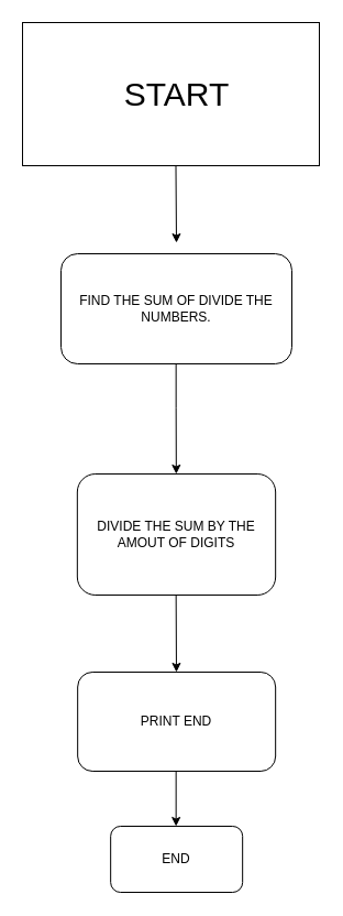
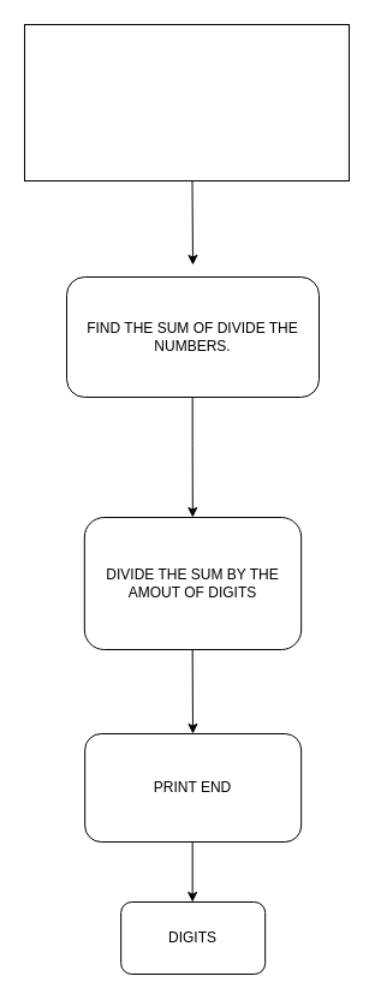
  <mxCell id="0" />
  <mxCell id="1" parent="0" />
  <mxCell id="2" value="" style="rounded=0;whiteSpace=wrap;html=1;" vertex="1" parent="1"><mxGeometry x="20" y="20" width="270" height="130" as="geometry" /></mxCell>
- <mxCell id="3" value="&lt;font style=&quot;font-size: 30px;&quot;&gt;START&lt;/font&gt;" style="text;html=1;align=center;verticalAlign=middle;resizable=0;points=[];autosize=1;strokeColor=none;fillColor=none;" vertex="1" parent="1"><mxGeometry x="100" y="60" width="120" height="50" as="geometry" /></mxCell>
  <mxCell id="4" value="" style="endArrow=classic;html=1;rounded=0;" edge="1" parent="1"><mxGeometry width="50" height="50" relative="1" as="geometry"><mxPoint x="159.5" y="150" as="sourcePoint" /><mxPoint x="160" y="220" as="targetPoint" /></mxGeometry></mxCell>
  <mxCell id="5" value="FIND THE SUM OF DIVIDE THE NUMBERS." style="rounded=1;whiteSpace=wrap;html=1;" vertex="1" parent="1"><mxGeometry x="55" y="230" width="210" height="100" as="geometry" /></mxCell>
  <mxCell id="6" value="" style="endArrow=classic;html=1;rounded=0;" edge="1" parent="1" target="7"><mxGeometry width="50" height="50" relative="1" as="geometry"><mxPoint x="159.66" y="330" as="sourcePoint" /><mxPoint x="159.66" y="400" as="targetPoint" /><Array as="points"><mxPoint x="159.66" y="370" /></Array></mxGeometry></mxCell>
  <mxCell id="7" value="DIVIDE THE SUM BY THE AMOUT OF DIGITS" style="rounded=1;whiteSpace=wrap;html=1;" vertex="1" parent="1"><mxGeometry x="69.83" y="430" width="180.34" height="110" as="geometry" /></mxCell>
  <mxCell id="8" value="" style="endArrow=classic;html=1;rounded=0;" edge="1" parent="1" target="9"><mxGeometry width="50" height="50" relative="1" as="geometry"><mxPoint x="159.66" y="540" as="sourcePoint" /><mxPoint x="159.66" y="590" as="targetPoint" /></mxGeometry></mxCell>
  <mxCell id="9" value="PRINT END" style="rounded=1;whiteSpace=wrap;html=1;" vertex="1" parent="1"><mxGeometry x="70.17" y="610" width="180" height="90" as="geometry" /></mxCell>
  <mxCell id="10" value="" style="endArrow=classic;html=1;rounded=0;" edge="1" parent="1"><mxGeometry width="50" height="50" relative="1" as="geometry"><mxPoint x="159.66" y="700" as="sourcePoint" /><mxPoint x="159.66" y="750" as="targetPoint" /></mxGeometry></mxCell>
- <mxCell id="11" value="END" style="rounded=1;whiteSpace=wrap;html=1;" vertex="1" parent="1"><mxGeometry x="100.17" y="750" width="120" height="60" as="geometry" /></mxCell>
+ <mxCell id="11" value="DIGITS" style="rounded=1;whiteSpace=wrap;html=1;" vertex="1" parent="1"><mxGeometry x="100.17" y="750" width="120" height="60" as="geometry" /></mxCell>
